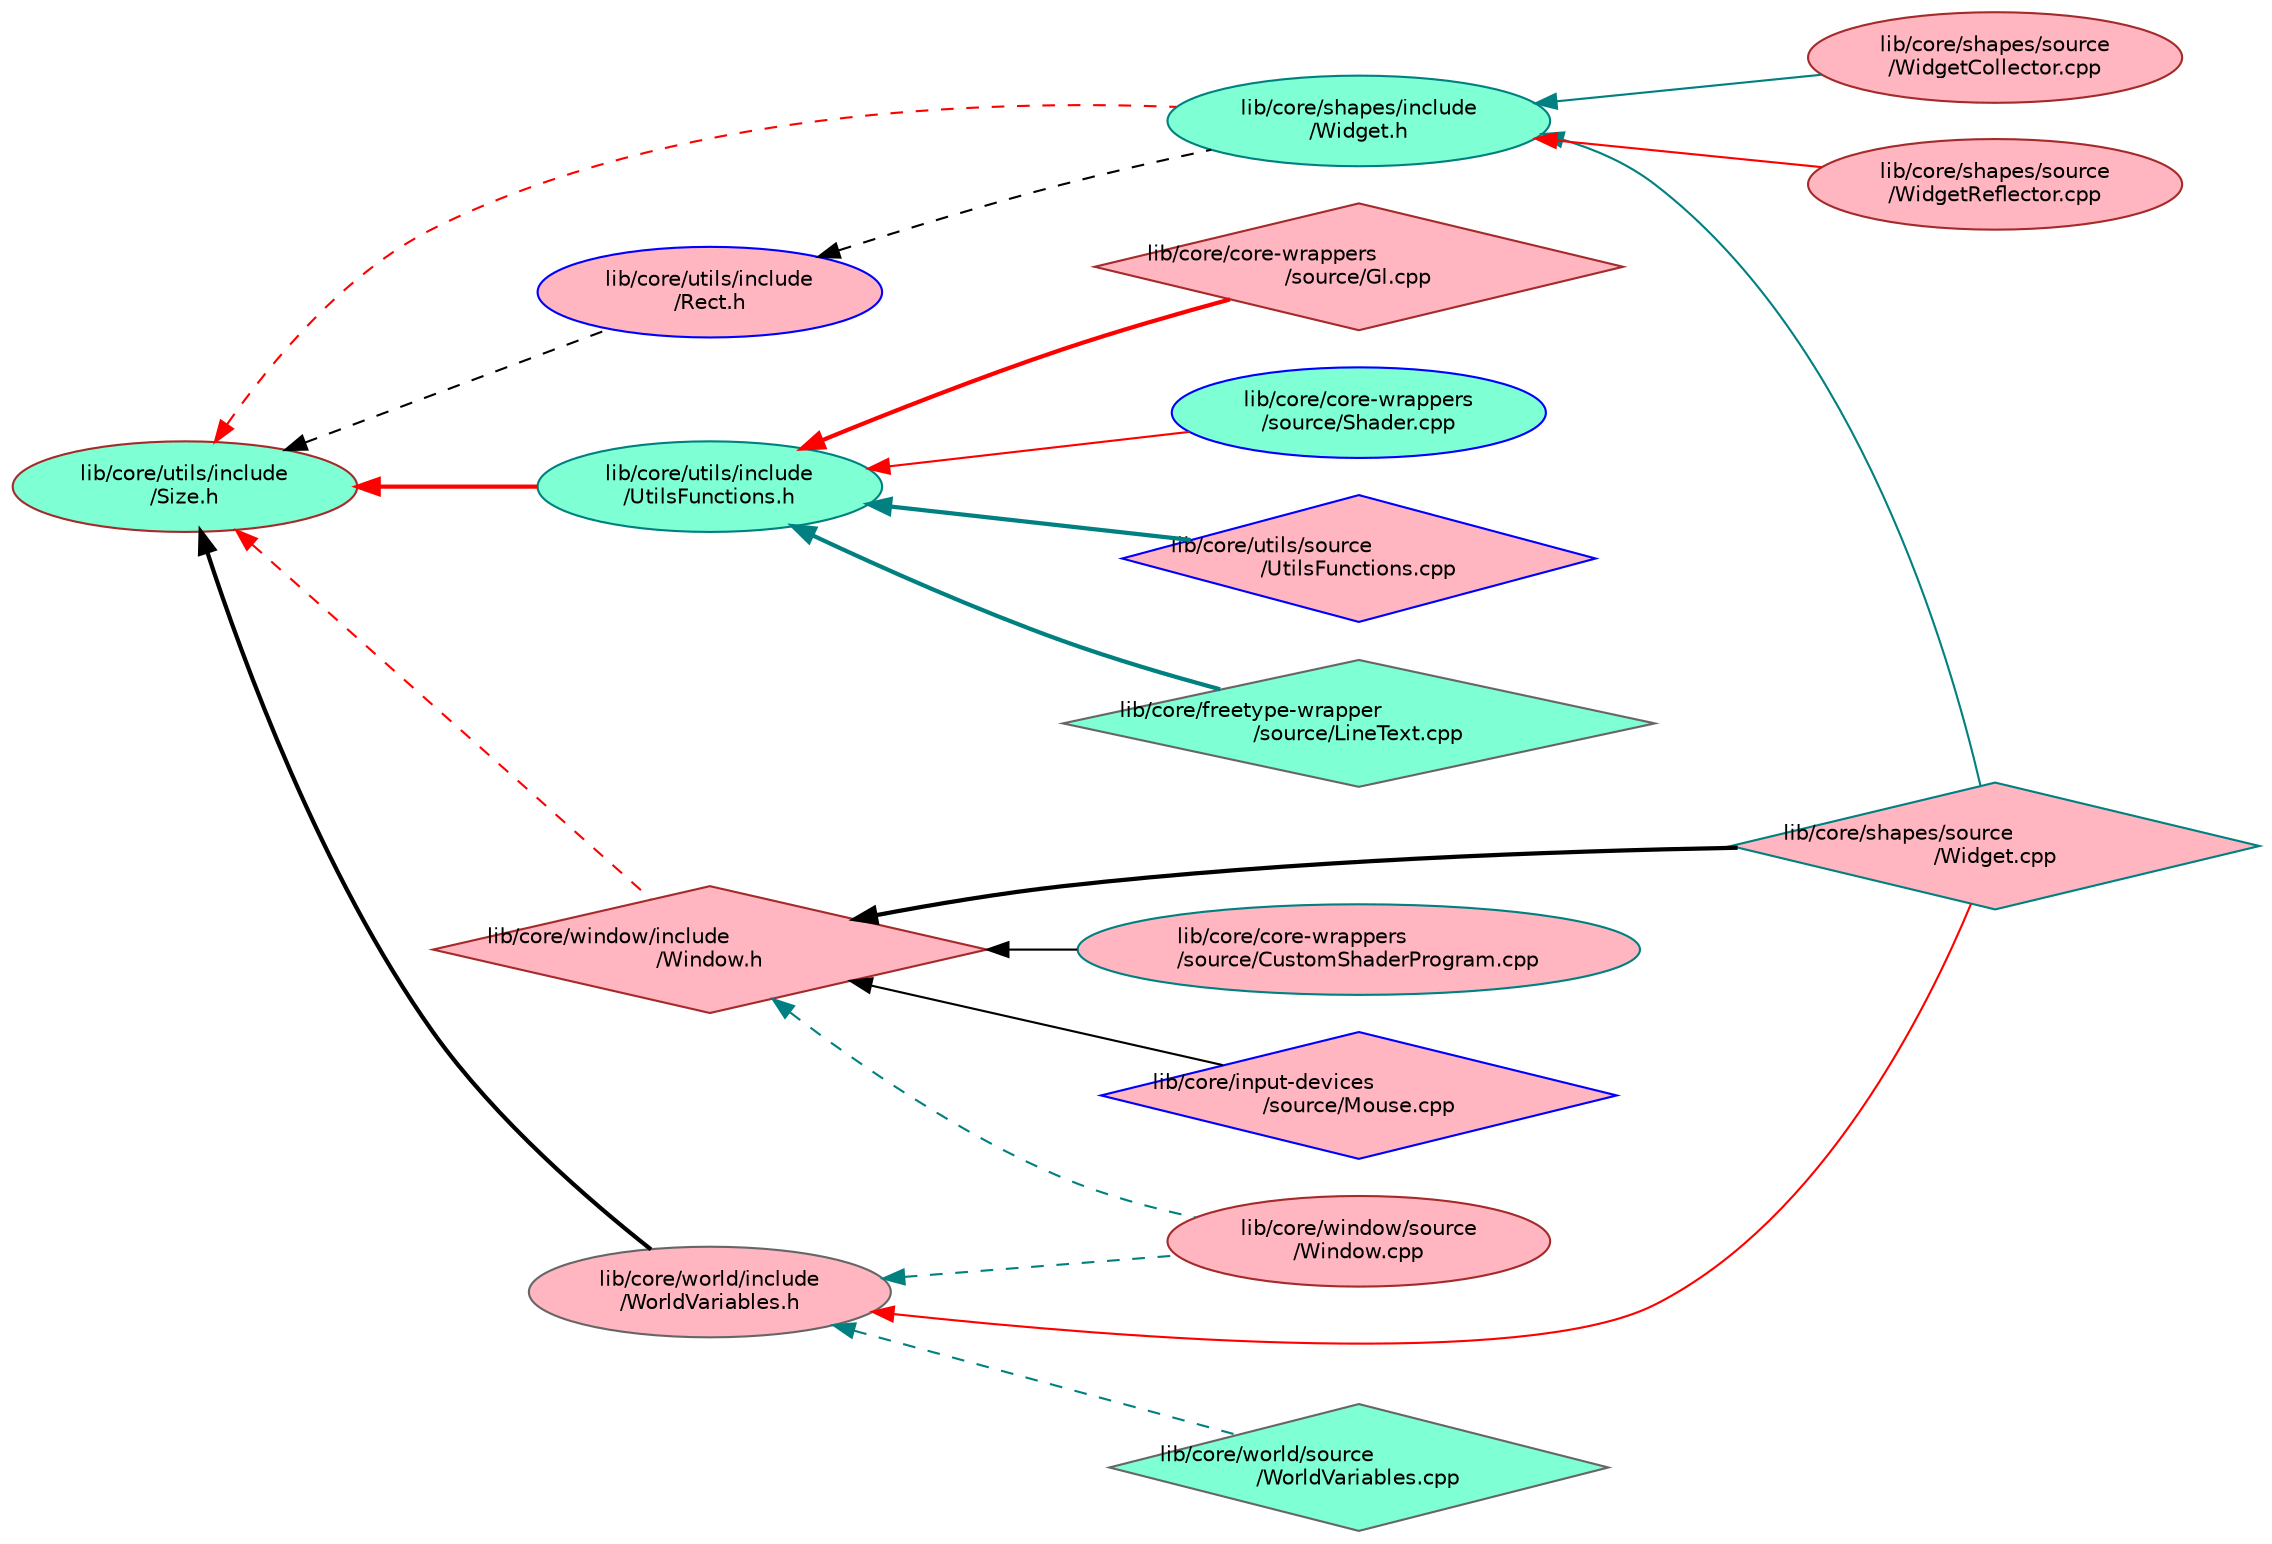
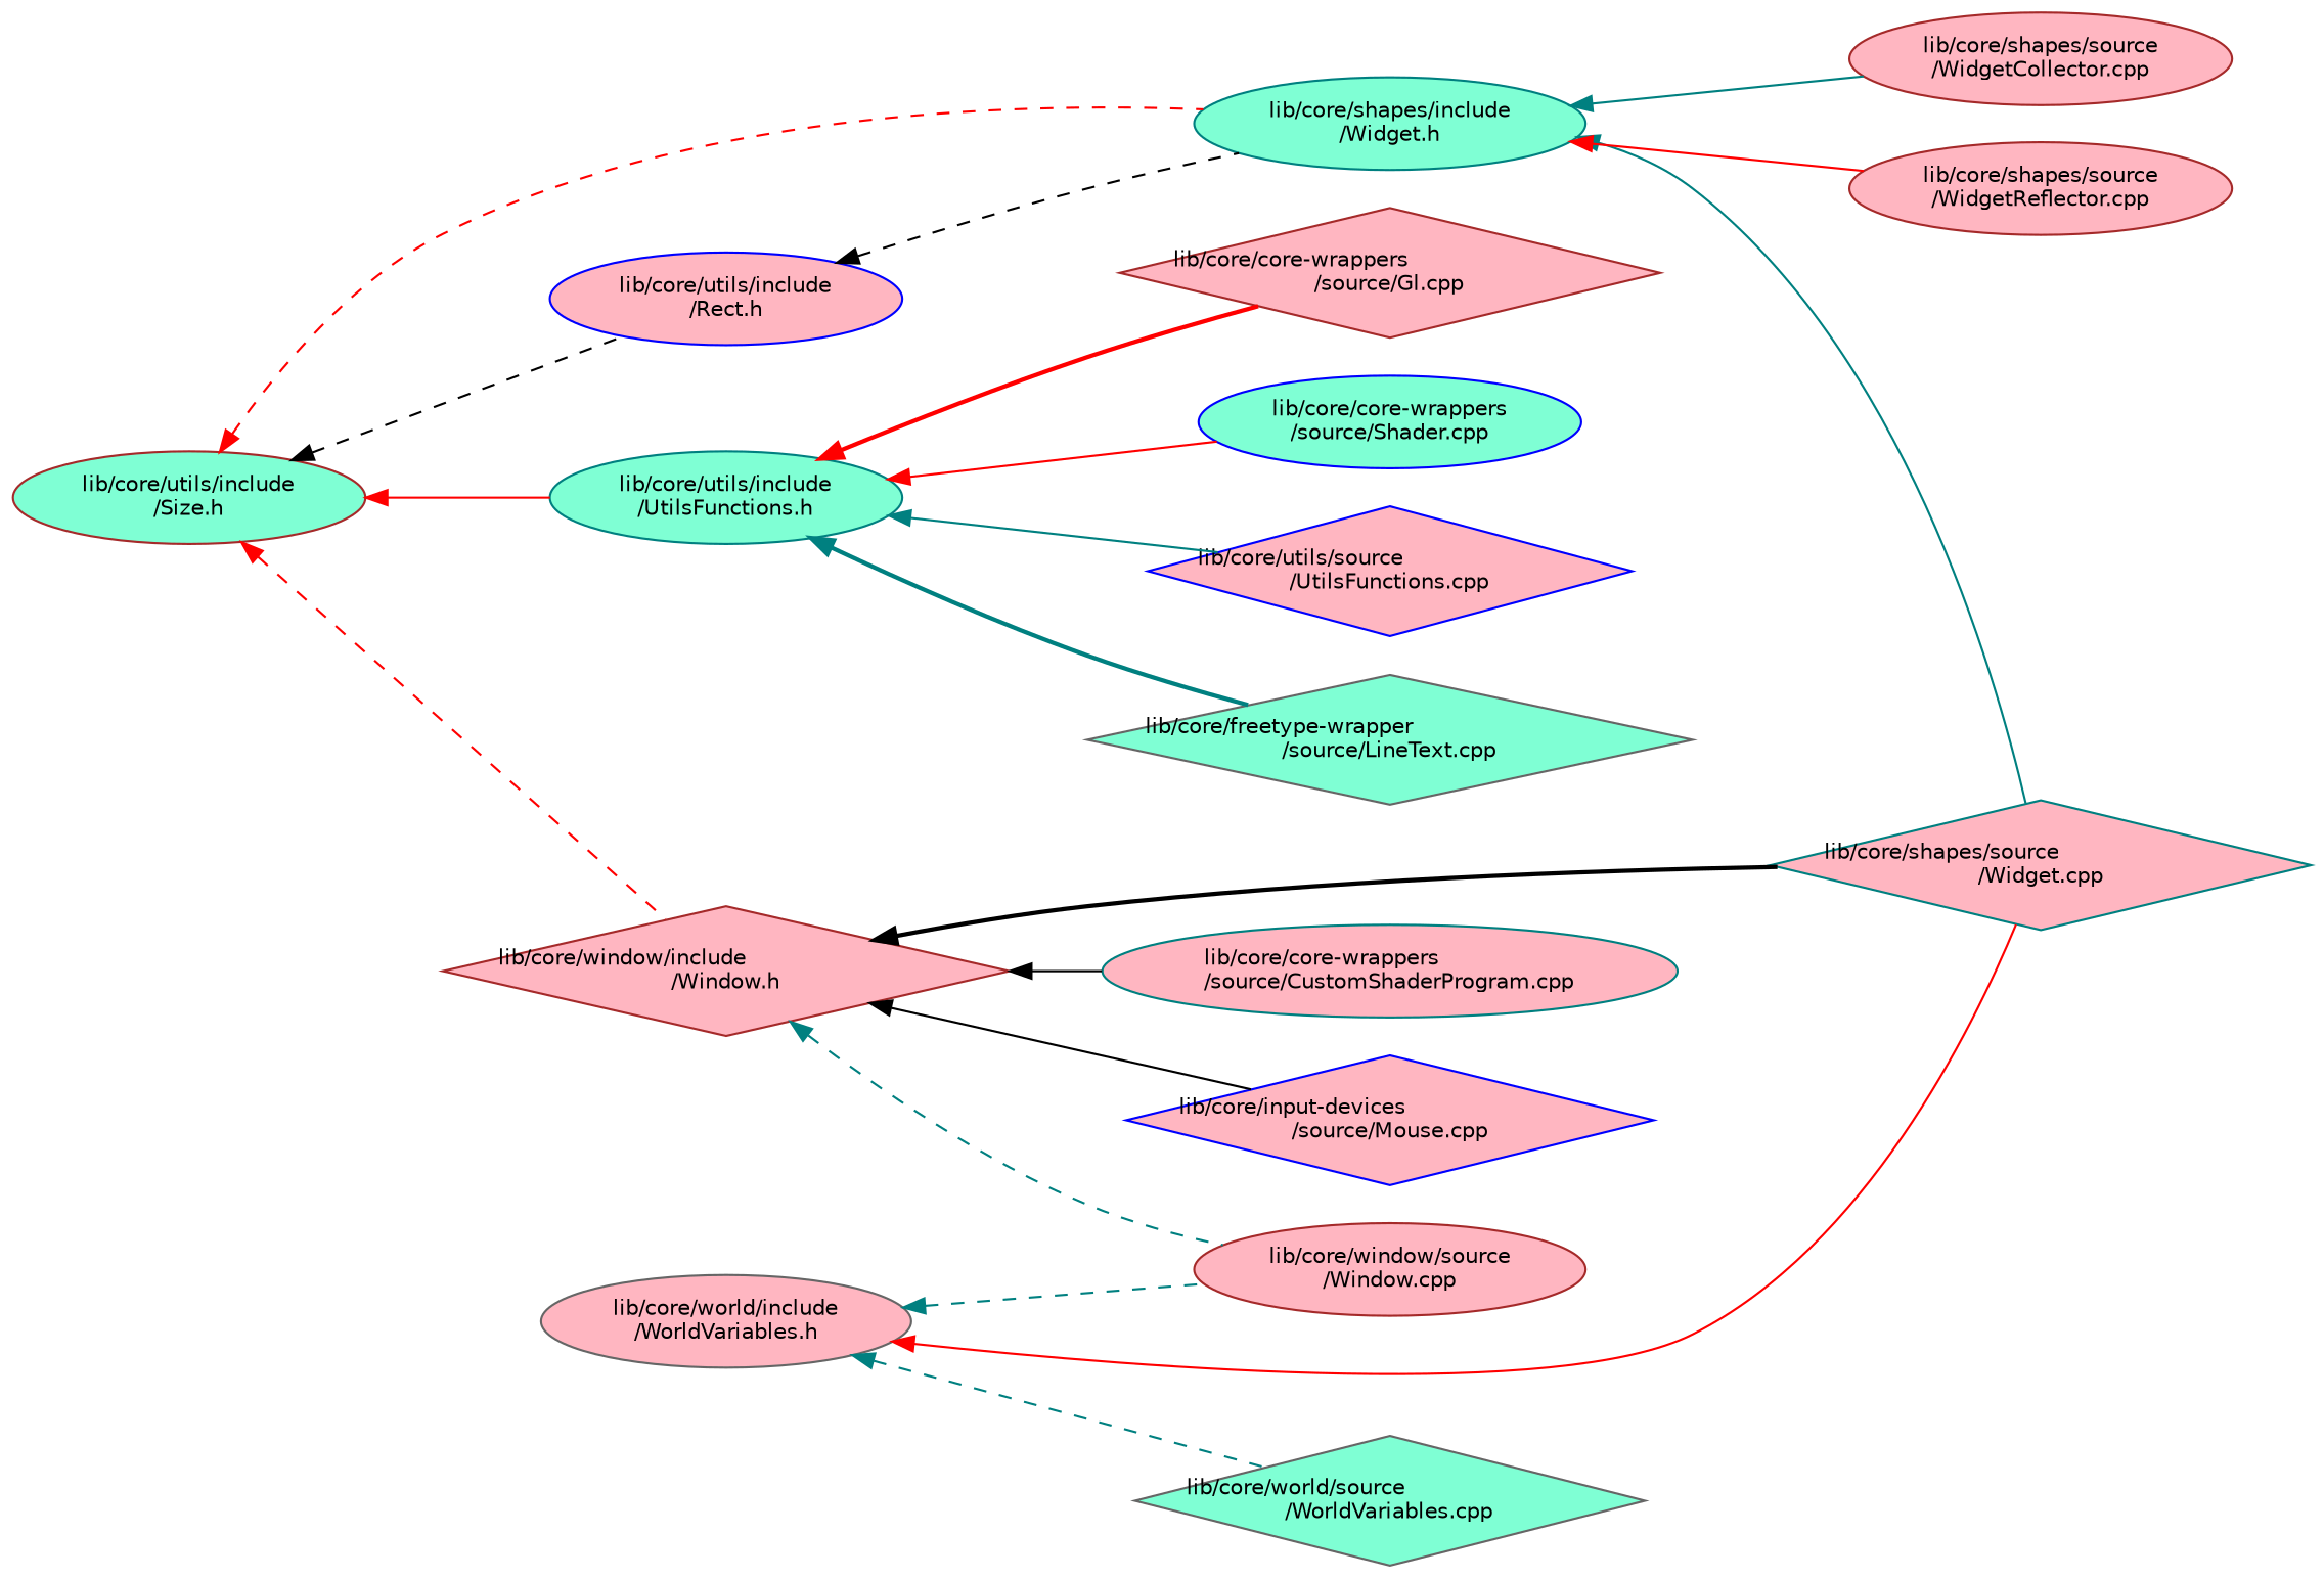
  digraph {
    rankdir=LR
    node [color=brown fillcolor=lightpink fontname=Helvetica fontsize=10 shape=ellipse style=filled]
    edge [color=red dir=back fontname=Helvetica fontsize=10 labelfontname=Helvetica labelfontsize=10 style=solid]
    n1 [fillcolor=aquamarine fontcolor=black height=0.2 label="lib/core/utils/include\l/Size.h" width=0.4]
    n2 [color=teal fillcolor=aquamarine height=0.2 label="lib/core/shapes/include\l/Widget.h" width=0.4]
    n3 [color=blue height=0.2 label="lib/core/utils/include\l/Rect.h" width=0.4]
    n4 [color=teal fillcolor=aquamarine height=0.2 label="lib/core/utils/include\l/UtilsFunctions.h" width=0.4]
    n5 [height=0.2 label="lib/core/window/include\l/Window.h" shape=diamond width=0.4]
    n6 [color=gray40 height=0.2 label="lib/core/world/include\l/WorldVariables.h" width=0.4]
    n7 [color=teal height=0.2 label="lib/core/shapes/source\l/Widget.cpp" shape=diamond width=0.4]
    n8 [height=0.2 label="lib/core/shapes/source\l/WidgetCollector.cpp" width=0.4]
    n9 [height=0.2 label="lib/core/shapes/source\l/WidgetReflector.cpp" width=0.4]
    n10 [height=0.2 label="lib/core/core-wrappers\l/source/Gl.cpp" shape=diamond width=0.4]
    n11 [color=blue fillcolor=aquamarine height=0.2 label="lib/core/core-wrappers\l/source/Shader.cpp" width=0.4]
    n12 [color=blue height=0.2 label="lib/core/utils/source\l/UtilsFunctions.cpp" shape=diamond width=0.4]
    n13 [color=gray40 fillcolor=aquamarine height=0.2 label="lib/core/freetype-wrapper\l/source/LineText.cpp" shape=diamond width=0.4]
    n14 [color=teal height=0.2 label="lib/core/core-wrappers\l/source/CustomShaderProgram.cpp" width=0.4]
    n15 [color=blue height=0.2 label="lib/core/input-devices\l/source/Mouse.cpp" shape=diamond width=0.4]
    n16 [height=0.2 label="lib/core/window/source\l/Window.cpp" width=0.4]
    n17 [color=gray40 fillcolor=aquamarine height=0.2 label="lib/core/world/source\l/WorldVariables.cpp" shape=diamond width=0.4]
    n1 -> n2 [style=dashed]
    n1 -> n3 [color=black style=dashed]
-   n1 -> n4 [style=bold]
+   n1 -> n4
    n1 -> n5 [style=dashed]
-   n1 -> n6 [color=black style=bold]
    n2 -> n7 [color=teal]
    n2 -> n8 [color=teal]
    n2 -> n9
    n3 -> n2 [color=black style=dashed]
    n4 -> n10 [style=bold]
    n4 -> n11
-   n4 -> n12 [color=teal style=bold]
+   n4 -> n12 [color=teal]
    n4 -> n13 [color=teal style=bold]
    n5 -> n7 [color=black style=bold]
    n5 -> n14 [color=black]
    n5 -> n15 [color=black]
    n5 -> n16 [color=teal style=dashed]
    n6 -> n7
    n6 -> n16 [color=teal style=dashed]
    n6 -> n17 [color=teal style=dashed]
  }
